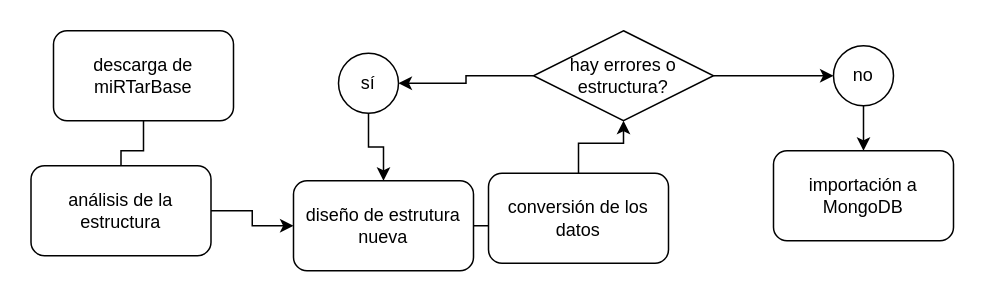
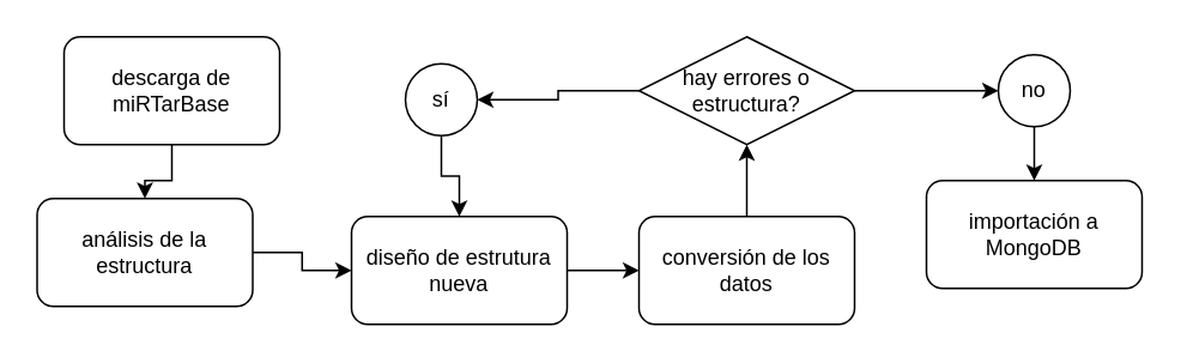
  <mxCell id="0" />
  <mxCell id="1" parent="0" />
- <mxCell id="2" style="edgeStyle=orthogonalEdgeStyle;rounded=0;orthogonalLoop=1;jettySize=auto;html=1;endArrow=none;" edge="1" parent="1" source="3" target="5"><mxGeometry relative="1" as="geometry" /></mxCell>
+ <mxCell id="2" style="edgeStyle=orthogonalEdgeStyle;rounded=0;orthogonalLoop=1;jettySize=auto;html=1;" edge="1" parent="1" source="3" target="5"><mxGeometry relative="1" as="geometry" /></mxCell>
  <mxCell id="3" value="descarga de miRTarBase" style="rounded=1;whiteSpace=wrap;html=1;" vertex="1" parent="1"><mxGeometry x="35" y="20" width="120" height="60" as="geometry" /></mxCell>
  <mxCell id="4" value="" style="edgeStyle=orthogonalEdgeStyle;rounded=0;orthogonalLoop=1;jettySize=auto;html=1;" edge="1" parent="1" source="5" target="7"><mxGeometry relative="1" as="geometry" /></mxCell>
  <mxCell id="5" value="análisis de la estructura" style="rounded=1;whiteSpace=wrap;html=1;" vertex="1" parent="1"><mxGeometry x="20" y="110" width="120" height="60" as="geometry" /></mxCell>
  <mxCell id="6" value="" style="edgeStyle=orthogonalEdgeStyle;rounded=0;orthogonalLoop=1;jettySize=auto;html=1;" edge="1" parent="1" source="7" target="10"><mxGeometry relative="1" as="geometry" /></mxCell>
  <mxCell id="7" value="diseño de estrutura nueva" style="rounded=1;whiteSpace=wrap;html=1;" vertex="1" parent="1"><mxGeometry x="195" y="120" width="120" height="60" as="geometry" /></mxCell>
  <mxCell id="8" value="importación a MongoDB" style="rounded=1;whiteSpace=wrap;html=1;" vertex="1" parent="1"><mxGeometry x="515" y="100" width="120" height="60" as="geometry" /></mxCell>
  <mxCell id="9" value="" style="edgeStyle=orthogonalEdgeStyle;rounded=0;orthogonalLoop=1;jettySize=auto;html=1;" edge="1" parent="1" source="10" target="13"><mxGeometry relative="1" as="geometry" /></mxCell>
- <mxCell id="10" value="conversión de los datos" style="rounded=1;whiteSpace=wrap;html=1;" vertex="1" parent="1"><mxGeometry x="325" y="115" width="120" height="60" as="geometry" /></mxCell>
+ <mxCell id="10" value="conversión de los datos" style="rounded=1;whiteSpace=wrap;html=1;" vertex="1" parent="1"><mxGeometry x="355" y="120" width="120" height="60" as="geometry" /></mxCell>
  <mxCell id="11" value="" style="edgeStyle=orthogonalEdgeStyle;rounded=0;orthogonalLoop=1;jettySize=auto;html=1;" edge="1" parent="1" source="13" target="15"><mxGeometry relative="1" as="geometry" /></mxCell>
  <mxCell id="12" value="" style="edgeStyle=orthogonalEdgeStyle;rounded=0;orthogonalLoop=1;jettySize=auto;html=1;" edge="1" parent="1" source="13" target="17"><mxGeometry relative="1" as="geometry" /></mxCell>
  <mxCell id="13" value="hay errores o estructura?" style="rhombus;whiteSpace=wrap;html=1;" vertex="1" parent="1"><mxGeometry x="355" y="20" width="120" height="60" as="geometry" /></mxCell>
  <mxCell id="14" value="" style="edgeStyle=orthogonalEdgeStyle;rounded=0;orthogonalLoop=1;jettySize=auto;html=1;" edge="1" parent="1" source="15" target="7"><mxGeometry relative="1" as="geometry" /></mxCell>
  <mxCell id="15" value="sí" style="ellipse;whiteSpace=wrap;html=1;aspect=fixed;" vertex="1" parent="1"><mxGeometry x="225" y="35" width="40" height="40" as="geometry" /></mxCell>
  <mxCell id="16" value="" style="edgeStyle=orthogonalEdgeStyle;rounded=0;orthogonalLoop=1;jettySize=auto;html=1;" edge="1" parent="1" source="17" target="8"><mxGeometry relative="1" as="geometry" /></mxCell>
  <mxCell id="17" value="no" style="ellipse;whiteSpace=wrap;html=1;aspect=fixed;" vertex="1" parent="1"><mxGeometry x="555" y="30" width="40" height="40" as="geometry" /></mxCell>
